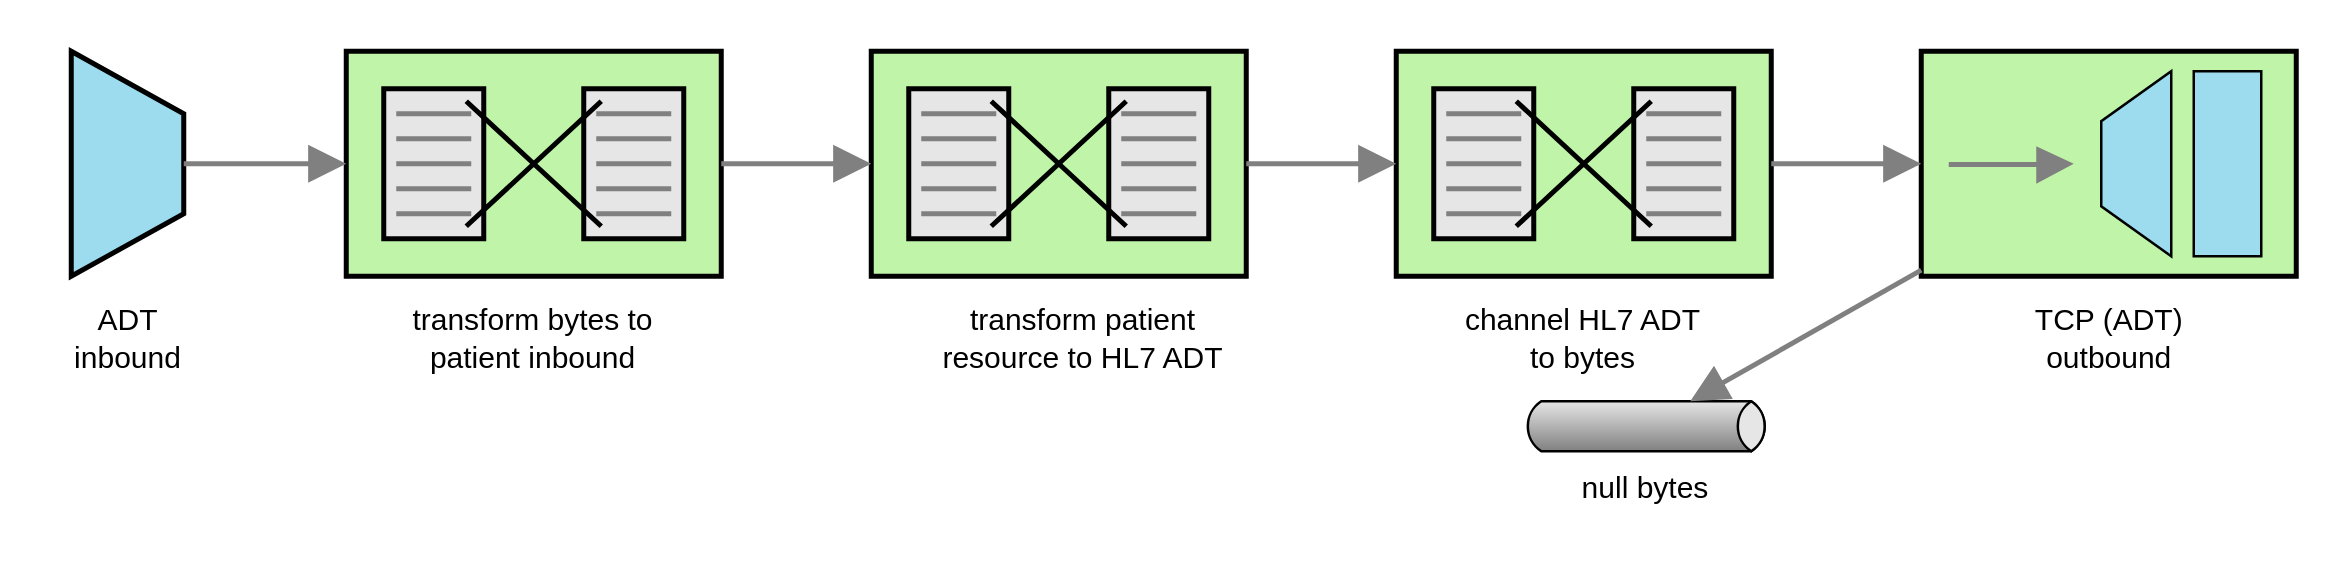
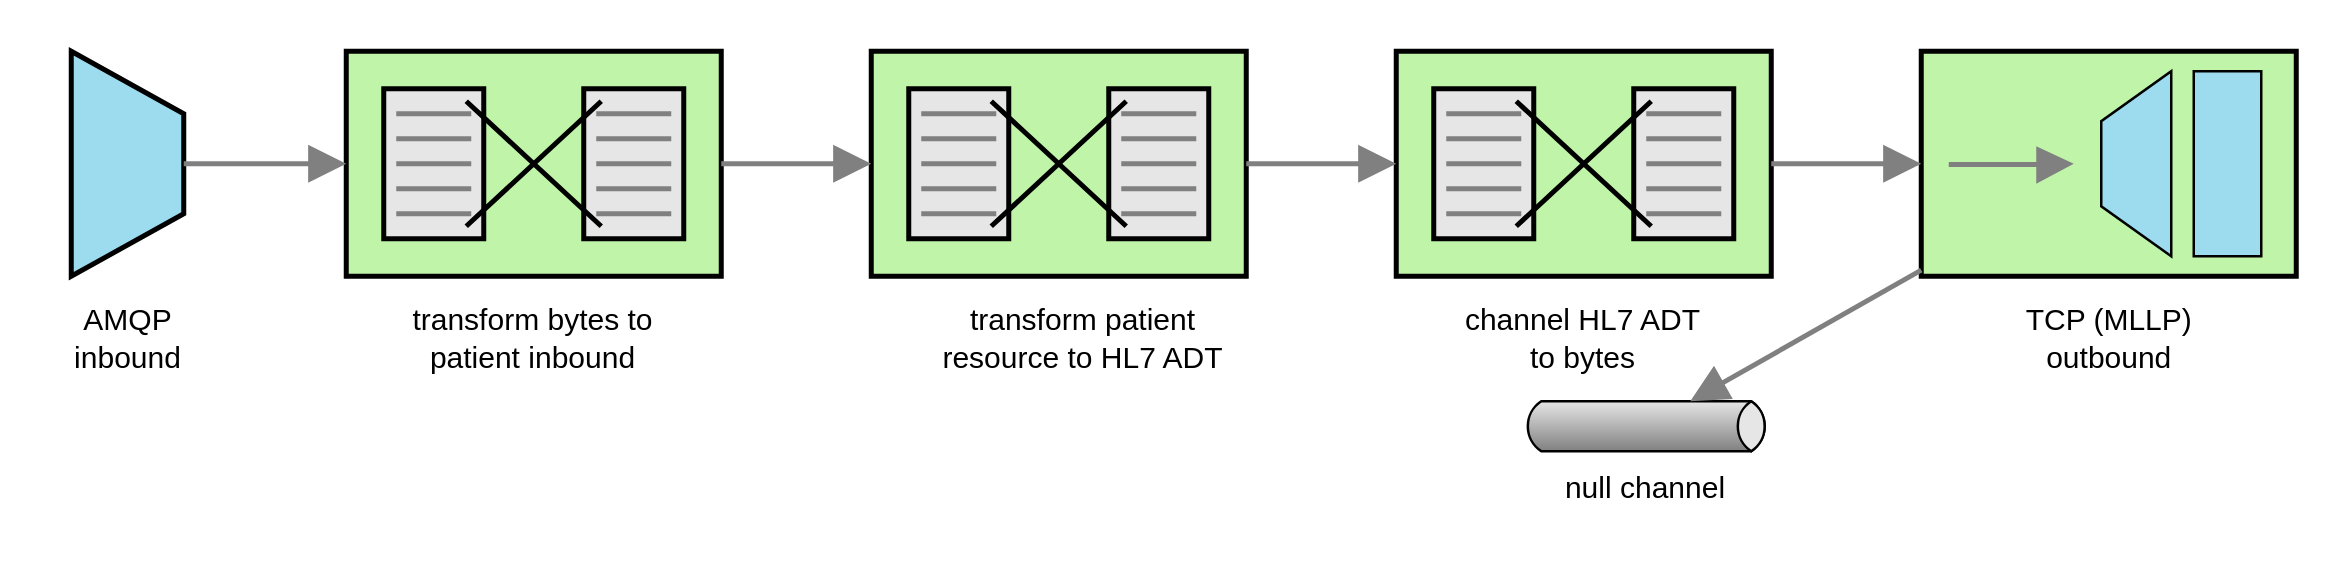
  <mxCell id="0" />
  <mxCell id="1" parent="0" />
  <mxCell id="2" value="" style="strokeWidth=2;outlineConnect=0;dashed=0;align=center;html=1;fontSize=8;shape=mxgraph.eip.channel_adapter;fillColor=#9ddbef;" vertex="1" parent="1"><mxGeometry x="28" y="20" width="45" height="90" as="geometry" /></mxCell>
  <mxCell id="3" value="" style="html=1;strokeWidth=2;outlineConnect=0;dashed=0;align=center;fontSize=8;shape=mxgraph.eip.message_translator;fillColor=#c0f5a9;verticalLabelPosition=bottom;verticalAlign=top;" vertex="1" parent="1"><mxGeometry x="138" y="20" width="150" height="90" as="geometry" /></mxCell>
  <mxCell id="4" value="" style="html=1;strokeWidth=2;outlineConnect=0;dashed=0;align=center;fontSize=8;shape=mxgraph.eip.message_translator;fillColor=#c0f5a9;verticalLabelPosition=bottom;verticalAlign=top;" vertex="1" parent="1"><mxGeometry x="348" y="20" width="150" height="90" as="geometry" /></mxCell>
  <mxCell id="5" value="" style="html=1;strokeWidth=2;outlineConnect=0;dashed=0;align=center;fontSize=8;shape=mxgraph.eip.message_translator;fillColor=#c0f5a9;verticalLabelPosition=bottom;verticalAlign=top;" vertex="1" parent="1"><mxGeometry x="558" y="20" width="150" height="90" as="geometry" /></mxCell>
  <mxCell id="6" value="" style="strokeWidth=1;outlineConnect=0;dashed=0;align=center;fontSize=8;shape=mxgraph.eip.messageChannel;html=1;verticalLabelPosition=bottom;verticalAlign=top;" vertex="1" parent="1"><mxGeometry x="608" y="160" width="100" height="20" as="geometry" /></mxCell>
  <mxCell id="7" value="" style="fillColor=#c0f5a9;dashed=0;outlineConnect=0;strokeWidth=2;html=1;align=center;fontSize=8;verticalLabelPosition=bottom;verticalAlign=top;shape=mxgraph.eip.messaging_gateway;" vertex="1" parent="1"><mxGeometry x="768" y="20" width="150" height="90" as="geometry" /></mxCell>
  <mxCell id="8" value="" style="edgeStyle=none;html=1;strokeColor=#808080;endArrow=block;endSize=10;dashed=0;verticalAlign=bottom;strokeWidth=2;rounded=0;" edge="1" parent="1" source="2" target="3"><mxGeometry width="160" relative="1" as="geometry"><mxPoint x="348" y="120" as="sourcePoint" /><mxPoint x="508" y="120" as="targetPoint" /></mxGeometry></mxCell>
  <mxCell id="9" value="" style="edgeStyle=none;html=1;strokeColor=#808080;endArrow=block;endSize=10;dashed=0;verticalAlign=bottom;strokeWidth=2;rounded=0;" edge="1" parent="1" source="3" target="4"><mxGeometry width="160" relative="1" as="geometry"><mxPoint x="348" y="120" as="sourcePoint" /><mxPoint x="508" y="120" as="targetPoint" /></mxGeometry></mxCell>
  <mxCell id="10" value="" style="edgeStyle=none;html=1;strokeColor=#808080;endArrow=block;endSize=10;dashed=0;verticalAlign=bottom;strokeWidth=2;rounded=0;" edge="1" parent="1" source="4" target="5"><mxGeometry width="160" relative="1" as="geometry"><mxPoint x="348" y="120" as="sourcePoint" /><mxPoint x="508" y="120" as="targetPoint" /></mxGeometry></mxCell>
  <mxCell id="11" value="" style="edgeStyle=none;html=1;strokeColor=#808080;endArrow=block;endSize=10;dashed=0;verticalAlign=bottom;strokeWidth=2;rounded=0;" edge="1" parent="1" source="5" target="7"><mxGeometry width="160" relative="1" as="geometry"><mxPoint x="348" y="120" as="sourcePoint" /><mxPoint x="508" y="120" as="targetPoint" /></mxGeometry></mxCell>
  <mxCell id="12" value="" style="edgeStyle=none;html=1;strokeColor=#808080;endArrow=block;endSize=10;dashed=0;verticalAlign=bottom;strokeWidth=2;rounded=0;" edge="1" parent="1" source="7" target="6"><mxGeometry width="160" relative="1" as="geometry"><mxPoint x="348" y="120" as="sourcePoint" /><mxPoint x="508" y="120" as="targetPoint" /></mxGeometry></mxCell>
- <mxCell id="13" value="ADT inbound" style="text;html=1;align=center;verticalAlign=middle;whiteSpace=wrap;rounded=0;" vertex="1" parent="1"><mxGeometry x="20.5" y="120" width="60" height="30" as="geometry" /></mxCell>
+ <mxCell id="13" value="AMQP inbound" style="text;html=1;align=center;verticalAlign=middle;whiteSpace=wrap;rounded=0;" vertex="1" parent="1"><mxGeometry x="20.5" y="120" width="60" height="30" as="geometry" /></mxCell>
  <mxCell id="14" value="transform bytes to patient inbound" style="text;html=1;align=center;verticalAlign=middle;whiteSpace=wrap;rounded=0;" vertex="1" parent="1"><mxGeometry x="158" y="120" width="110" height="30" as="geometry" /></mxCell>
  <mxCell id="15" value="transform patient resource to HL7 ADT" style="text;html=1;align=center;verticalAlign=middle;whiteSpace=wrap;rounded=0;" vertex="1" parent="1"><mxGeometry x="373" y="120" width="120" height="30" as="geometry" /></mxCell>
  <mxCell id="16" value="channel HL7 ADT to bytes" style="text;html=1;align=center;verticalAlign=middle;whiteSpace=wrap;rounded=0;" vertex="1" parent="1"><mxGeometry x="583" y="120" width="100" height="30" as="geometry" /></mxCell>
- <mxCell id="17" value="null bytes" style="text;html=1;align=center;verticalAlign=middle;whiteSpace=wrap;rounded=0;" vertex="1" parent="1"><mxGeometry x="618" y="180" width="80" height="30" as="geometry" /></mxCell>
- <mxCell id="18" value="TCP (ADT) outbound" style="text;html=1;align=center;verticalAlign=middle;whiteSpace=wrap;rounded=0;" vertex="1" parent="1"><mxGeometry x="800.5" y="120" width="85" height="30" as="geometry" /></mxCell>
+ <mxCell id="17" value="null channel" style="text;html=1;align=center;verticalAlign=middle;whiteSpace=wrap;rounded=0;" vertex="1" parent="1"><mxGeometry x="618" y="180" width="80" height="30" as="geometry" /></mxCell>
+ <mxCell id="18" value="TCP (MLLP) outbound" style="text;html=1;align=center;verticalAlign=middle;whiteSpace=wrap;rounded=0;" vertex="1" parent="1"><mxGeometry x="800.5" y="120" width="85" height="30" as="geometry" /></mxCell>
